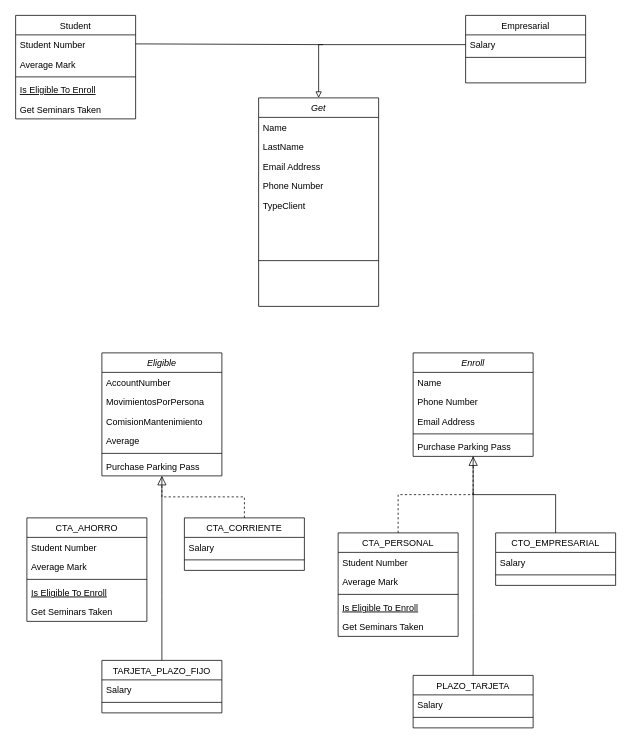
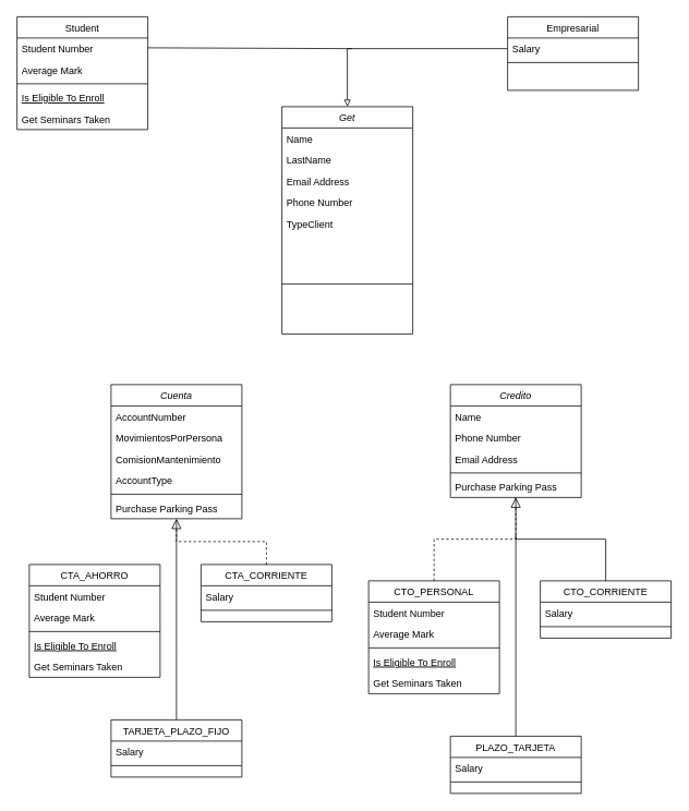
  <mxCell id="0" />
  <mxCell id="1" parent="0" />
  <mxCell id="2" value="Get" style="swimlane;fontStyle=2;align=center;verticalAlign=top;childLayout=stackLayout;horizontal=1;startSize=26;horizontalStack=0;resizeParent=1;resizeLast=0;collapsible=1;marginBottom=0;rounded=0;shadow=0;strokeWidth=1;" parent="1" vertex="1"><mxGeometry x="344" y="130" width="160" height="278" as="geometry"><mxRectangle x="230" y="140" width="160" height="26" as="alternateBounds" /></mxGeometry></mxCell>
  <mxCell id="3" value="Name" style="text;align=left;verticalAlign=top;spacingLeft=4;spacingRight=4;overflow=hidden;rotatable=0;points=[[0,0.5],[1,0.5]];portConstraint=eastwest;" parent="2" vertex="1"><mxGeometry y="26" width="160" height="26" as="geometry" /></mxCell>
  <mxCell id="4" value="LastName" style="text;align=left;verticalAlign=top;spacingLeft=4;spacingRight=4;overflow=hidden;rotatable=0;points=[[0,0.5],[1,0.5]];portConstraint=eastwest;rounded=0;shadow=0;html=0;" parent="2" vertex="1"><mxGeometry y="52" width="160" height="26" as="geometry" /></mxCell>
  <mxCell id="5" value="Email Address" style="text;align=left;verticalAlign=top;spacingLeft=4;spacingRight=4;overflow=hidden;rotatable=0;points=[[0,0.5],[1,0.5]];portConstraint=eastwest;rounded=0;shadow=0;html=0;" parent="2" vertex="1"><mxGeometry y="78" width="160" height="26" as="geometry" /></mxCell>
  <mxCell id="6" value="Phone Number" style="text;align=left;verticalAlign=top;spacingLeft=4;spacingRight=4;overflow=hidden;rotatable=0;points=[[0,0.5],[1,0.5]];portConstraint=eastwest;" parent="2" vertex="1"><mxGeometry y="104" width="160" height="26" as="geometry" /></mxCell>
  <mxCell id="7" value="TypeClient" style="text;align=left;verticalAlign=top;spacingLeft=4;spacingRight=4;overflow=hidden;rotatable=0;points=[[0,0.5],[1,0.5]];portConstraint=eastwest;" vertex="1" parent="2"><mxGeometry y="130" width="160" height="26" as="geometry" /></mxCell>
  <mxCell id="8" value="" style="line;html=1;strokeWidth=1;align=left;verticalAlign=middle;spacingTop=-1;spacingLeft=3;spacingRight=3;rotatable=0;labelPosition=right;points=[];portConstraint=eastwest;" parent="2" vertex="1"><mxGeometry y="156" width="160" height="122" as="geometry" /></mxCell>
  <mxCell id="9" value="Student" style="swimlane;fontStyle=0;align=center;verticalAlign=top;childLayout=stackLayout;horizontal=1;startSize=26;horizontalStack=0;resizeParent=1;resizeLast=0;collapsible=1;marginBottom=0;rounded=0;shadow=0;strokeWidth=1;" parent="1" vertex="1"><mxGeometry x="20" y="20" width="160" height="138" as="geometry"><mxRectangle x="130" y="380" width="160" height="26" as="alternateBounds" /></mxGeometry></mxCell>
  <mxCell id="10" value="Student Number" style="text;align=left;verticalAlign=top;spacingLeft=4;spacingRight=4;overflow=hidden;rotatable=0;points=[[0,0.5],[1,0.5]];portConstraint=eastwest;" parent="9" vertex="1"><mxGeometry y="26" width="160" height="26" as="geometry" /></mxCell>
  <mxCell id="11" value="Average Mark" style="text;align=left;verticalAlign=top;spacingLeft=4;spacingRight=4;overflow=hidden;rotatable=0;points=[[0,0.5],[1,0.5]];portConstraint=eastwest;rounded=0;shadow=0;html=0;" parent="9" vertex="1"><mxGeometry y="52" width="160" height="26" as="geometry" /></mxCell>
  <mxCell id="12" value="" style="line;html=1;strokeWidth=1;align=left;verticalAlign=middle;spacingTop=-1;spacingLeft=3;spacingRight=3;rotatable=0;labelPosition=right;points=[];portConstraint=eastwest;" parent="9" vertex="1"><mxGeometry y="78" width="160" height="8" as="geometry" /></mxCell>
  <mxCell id="13" value="Is Eligible To Enroll" style="text;align=left;verticalAlign=top;spacingLeft=4;spacingRight=4;overflow=hidden;rotatable=0;points=[[0,0.5],[1,0.5]];portConstraint=eastwest;fontStyle=4" parent="9" vertex="1"><mxGeometry y="86" width="160" height="26" as="geometry" /></mxCell>
  <mxCell id="14" value="Get Seminars Taken" style="text;align=left;verticalAlign=top;spacingLeft=4;spacingRight=4;overflow=hidden;rotatable=0;points=[[0,0.5],[1,0.5]];portConstraint=eastwest;" parent="9" vertex="1"><mxGeometry y="112" width="160" height="26" as="geometry" /></mxCell>
  <mxCell id="15" value="Empresarial" style="swimlane;fontStyle=0;align=center;verticalAlign=top;childLayout=stackLayout;horizontal=1;startSize=26;horizontalStack=0;resizeParent=1;resizeLast=0;collapsible=1;marginBottom=0;rounded=0;shadow=0;strokeWidth=1;" parent="1" vertex="1"><mxGeometry x="620" y="20" width="160" height="90" as="geometry"><mxRectangle x="340" y="380" width="170" height="26" as="alternateBounds" /></mxGeometry></mxCell>
  <mxCell id="16" value="Salary" style="text;align=left;verticalAlign=top;spacingLeft=4;spacingRight=4;overflow=hidden;rotatable=0;points=[[0,0.5],[1,0.5]];portConstraint=eastwest;" parent="15" vertex="1"><mxGeometry y="26" width="160" height="26" as="geometry" /></mxCell>
  <mxCell id="17" value="" style="line;html=1;strokeWidth=1;align=left;verticalAlign=middle;spacingTop=-1;spacingLeft=3;spacingRight=3;rotatable=0;labelPosition=right;points=[];portConstraint=eastwest;" parent="15" vertex="1"><mxGeometry y="52" width="160" height="8" as="geometry" /></mxCell>
- <mxCell id="18" value="Eligible" style="swimlane;fontStyle=2;align=center;verticalAlign=top;childLayout=stackLayout;horizontal=1;startSize=26;horizontalStack=0;resizeParent=1;resizeLast=0;collapsible=1;marginBottom=0;rounded=0;shadow=0;strokeWidth=1;" vertex="1" parent="1"><mxGeometry x="135" y="470" width="160" height="164" as="geometry"><mxRectangle x="230" y="140" width="160" height="26" as="alternateBounds" /></mxGeometry></mxCell>
+ <mxCell id="18" value="Cuenta" style="swimlane;fontStyle=2;align=center;verticalAlign=top;childLayout=stackLayout;horizontal=1;startSize=26;horizontalStack=0;resizeParent=1;resizeLast=0;collapsible=1;marginBottom=0;rounded=0;shadow=0;strokeWidth=1;" vertex="1" parent="1"><mxGeometry x="135" y="470" width="160" height="164" as="geometry"><mxRectangle x="230" y="140" width="160" height="26" as="alternateBounds" /></mxGeometry></mxCell>
  <mxCell id="19" value="AccountNumber" style="text;align=left;verticalAlign=top;spacingLeft=4;spacingRight=4;overflow=hidden;rotatable=0;points=[[0,0.5],[1,0.5]];portConstraint=eastwest;" vertex="1" parent="18"><mxGeometry y="26" width="160" height="26" as="geometry" /></mxCell>
  <mxCell id="20" value="MovimientosPorPersona" style="text;align=left;verticalAlign=top;spacingLeft=4;spacingRight=4;overflow=hidden;rotatable=0;points=[[0,0.5],[1,0.5]];portConstraint=eastwest;rounded=0;shadow=0;html=0;" vertex="1" parent="18"><mxGeometry y="52" width="160" height="26" as="geometry" /></mxCell>
  <mxCell id="21" value="ComisionMantenimiento" style="text;align=left;verticalAlign=top;spacingLeft=4;spacingRight=4;overflow=hidden;rotatable=0;points=[[0,0.5],[1,0.5]];portConstraint=eastwest;rounded=0;shadow=0;html=0;" vertex="1" parent="18"><mxGeometry y="78" width="160" height="26" as="geometry" /></mxCell>
- <mxCell id="22" value="Average" style="text;align=left;verticalAlign=top;spacingLeft=4;spacingRight=4;overflow=hidden;rotatable=0;points=[[0,0.5],[1,0.5]];portConstraint=eastwest;rounded=0;shadow=0;html=0;" vertex="1" parent="18"><mxGeometry y="104" width="160" height="26" as="geometry" /></mxCell>
+ <mxCell id="22" value="AccountType" style="text;align=left;verticalAlign=top;spacingLeft=4;spacingRight=4;overflow=hidden;rotatable=0;points=[[0,0.5],[1,0.5]];portConstraint=eastwest;rounded=0;shadow=0;html=0;" vertex="1" parent="18"><mxGeometry y="104" width="160" height="26" as="geometry" /></mxCell>
  <mxCell id="23" value="" style="line;html=1;strokeWidth=1;align=left;verticalAlign=middle;spacingTop=-1;spacingLeft=3;spacingRight=3;rotatable=0;labelPosition=right;points=[];portConstraint=eastwest;" vertex="1" parent="18"><mxGeometry y="130" width="160" height="8" as="geometry" /></mxCell>
  <mxCell id="24" value="Purchase Parking Pass" style="text;align=left;verticalAlign=top;spacingLeft=4;spacingRight=4;overflow=hidden;rotatable=0;points=[[0,0.5],[1,0.5]];portConstraint=eastwest;" vertex="1" parent="18"><mxGeometry y="138" width="160" height="26" as="geometry" /></mxCell>
  <mxCell id="25" value="CTA_AHORRO" style="swimlane;fontStyle=0;align=center;verticalAlign=top;childLayout=stackLayout;horizontal=1;startSize=26;horizontalStack=0;resizeParent=1;resizeLast=0;collapsible=1;marginBottom=0;rounded=0;shadow=0;strokeWidth=1;" vertex="1" parent="1"><mxGeometry x="35" y="690" width="160" height="138" as="geometry"><mxRectangle x="130" y="380" width="160" height="26" as="alternateBounds" /></mxGeometry></mxCell>
  <mxCell id="26" value="Student Number" style="text;align=left;verticalAlign=top;spacingLeft=4;spacingRight=4;overflow=hidden;rotatable=0;points=[[0,0.5],[1,0.5]];portConstraint=eastwest;" vertex="1" parent="25"><mxGeometry y="26" width="160" height="26" as="geometry" /></mxCell>
  <mxCell id="27" value="Average Mark" style="text;align=left;verticalAlign=top;spacingLeft=4;spacingRight=4;overflow=hidden;rotatable=0;points=[[0,0.5],[1,0.5]];portConstraint=eastwest;rounded=0;shadow=0;html=0;" vertex="1" parent="25"><mxGeometry y="52" width="160" height="26" as="geometry" /></mxCell>
  <mxCell id="28" value="" style="line;html=1;strokeWidth=1;align=left;verticalAlign=middle;spacingTop=-1;spacingLeft=3;spacingRight=3;rotatable=0;labelPosition=right;points=[];portConstraint=eastwest;" vertex="1" parent="25"><mxGeometry y="78" width="160" height="8" as="geometry" /></mxCell>
  <mxCell id="29" value="Is Eligible To Enroll" style="text;align=left;verticalAlign=top;spacingLeft=4;spacingRight=4;overflow=hidden;rotatable=0;points=[[0,0.5],[1,0.5]];portConstraint=eastwest;fontStyle=4" vertex="1" parent="25"><mxGeometry y="86" width="160" height="26" as="geometry" /></mxCell>
  <mxCell id="30" value="Get Seminars Taken" style="text;align=left;verticalAlign=top;spacingLeft=4;spacingRight=4;overflow=hidden;rotatable=0;points=[[0,0.5],[1,0.5]];portConstraint=eastwest;" vertex="1" parent="25"><mxGeometry y="112" width="160" height="26" as="geometry" /></mxCell>
  <mxCell id="31" value="CTA_CORRIENTE" style="swimlane;fontStyle=0;align=center;verticalAlign=top;childLayout=stackLayout;horizontal=1;startSize=26;horizontalStack=0;resizeParent=1;resizeLast=0;collapsible=1;marginBottom=0;rounded=0;shadow=0;strokeWidth=1;" vertex="1" parent="1"><mxGeometry x="245" y="690" width="160" height="70" as="geometry"><mxRectangle x="340" y="380" width="170" height="26" as="alternateBounds" /></mxGeometry></mxCell>
  <mxCell id="32" value="Salary" style="text;align=left;verticalAlign=top;spacingLeft=4;spacingRight=4;overflow=hidden;rotatable=0;points=[[0,0.5],[1,0.5]];portConstraint=eastwest;" vertex="1" parent="31"><mxGeometry y="26" width="160" height="26" as="geometry" /></mxCell>
  <mxCell id="33" value="" style="line;html=1;strokeWidth=1;align=left;verticalAlign=middle;spacingTop=-1;spacingLeft=3;spacingRight=3;rotatable=0;labelPosition=right;points=[];portConstraint=eastwest;" vertex="1" parent="31"><mxGeometry y="52" width="160" height="8" as="geometry" /></mxCell>
  <mxCell id="34" value="TARJETA_PLAZO_FIJO" style="swimlane;fontStyle=0;align=center;verticalAlign=top;childLayout=stackLayout;horizontal=1;startSize=26;horizontalStack=0;resizeParent=1;resizeLast=0;collapsible=1;marginBottom=0;rounded=0;shadow=0;strokeWidth=1;" vertex="1" parent="1"><mxGeometry x="135" y="880" width="160" height="70" as="geometry"><mxRectangle x="340" y="380" width="170" height="26" as="alternateBounds" /></mxGeometry></mxCell>
  <mxCell id="35" value="Salary" style="text;align=left;verticalAlign=top;spacingLeft=4;spacingRight=4;overflow=hidden;rotatable=0;points=[[0,0.5],[1,0.5]];portConstraint=eastwest;" vertex="1" parent="34"><mxGeometry y="26" width="160" height="26" as="geometry" /></mxCell>
  <mxCell id="36" value="" style="line;html=1;strokeWidth=1;align=left;verticalAlign=middle;spacingTop=-1;spacingLeft=3;spacingRight=3;rotatable=0;labelPosition=right;points=[];portConstraint=eastwest;" vertex="1" parent="34"><mxGeometry y="52" width="160" height="8" as="geometry" /></mxCell>
- <mxCell id="37" value="Enroll" style="swimlane;fontStyle=2;align=center;verticalAlign=top;childLayout=stackLayout;horizontal=1;startSize=26;horizontalStack=0;resizeParent=1;resizeLast=0;collapsible=1;marginBottom=0;rounded=0;shadow=0;strokeWidth=1;" vertex="1" parent="1"><mxGeometry x="550" y="470" width="160" height="138" as="geometry"><mxRectangle x="230" y="140" width="160" height="26" as="alternateBounds" /></mxGeometry></mxCell>
+ <mxCell id="37" value="Credito" style="swimlane;fontStyle=2;align=center;verticalAlign=top;childLayout=stackLayout;horizontal=1;startSize=26;horizontalStack=0;resizeParent=1;resizeLast=0;collapsible=1;marginBottom=0;rounded=0;shadow=0;strokeWidth=1;" vertex="1" parent="1"><mxGeometry x="550" y="470" width="160" height="138" as="geometry"><mxRectangle x="230" y="140" width="160" height="26" as="alternateBounds" /></mxGeometry></mxCell>
  <mxCell id="38" value="Name" style="text;align=left;verticalAlign=top;spacingLeft=4;spacingRight=4;overflow=hidden;rotatable=0;points=[[0,0.5],[1,0.5]];portConstraint=eastwest;" vertex="1" parent="37"><mxGeometry y="26" width="160" height="26" as="geometry" /></mxCell>
  <mxCell id="39" value="Phone Number" style="text;align=left;verticalAlign=top;spacingLeft=4;spacingRight=4;overflow=hidden;rotatable=0;points=[[0,0.5],[1,0.5]];portConstraint=eastwest;rounded=0;shadow=0;html=0;" vertex="1" parent="37"><mxGeometry y="52" width="160" height="26" as="geometry" /></mxCell>
  <mxCell id="40" value="Email Address" style="text;align=left;verticalAlign=top;spacingLeft=4;spacingRight=4;overflow=hidden;rotatable=0;points=[[0,0.5],[1,0.5]];portConstraint=eastwest;rounded=0;shadow=0;html=0;" vertex="1" parent="37"><mxGeometry y="78" width="160" height="26" as="geometry" /></mxCell>
  <mxCell id="41" value="" style="line;html=1;strokeWidth=1;align=left;verticalAlign=middle;spacingTop=-1;spacingLeft=3;spacingRight=3;rotatable=0;labelPosition=right;points=[];portConstraint=eastwest;" vertex="1" parent="37"><mxGeometry y="104" width="160" height="8" as="geometry" /></mxCell>
  <mxCell id="42" value="Purchase Parking Pass" style="text;align=left;verticalAlign=top;spacingLeft=4;spacingRight=4;overflow=hidden;rotatable=0;points=[[0,0.5],[1,0.5]];portConstraint=eastwest;" vertex="1" parent="37"><mxGeometry y="112" width="160" height="26" as="geometry" /></mxCell>
- <mxCell id="43" value="CTA_PERSONAL" style="swimlane;fontStyle=0;align=center;verticalAlign=top;childLayout=stackLayout;horizontal=1;startSize=26;horizontalStack=0;resizeParent=1;resizeLast=0;collapsible=1;marginBottom=0;rounded=0;shadow=0;strokeWidth=1;" vertex="1" parent="1"><mxGeometry x="450" y="710" width="160" height="138" as="geometry"><mxRectangle x="130" y="380" width="160" height="26" as="alternateBounds" /></mxGeometry></mxCell>
+ <mxCell id="43" value="CTO_PERSONAL" style="swimlane;fontStyle=0;align=center;verticalAlign=top;childLayout=stackLayout;horizontal=1;startSize=26;horizontalStack=0;resizeParent=1;resizeLast=0;collapsible=1;marginBottom=0;rounded=0;shadow=0;strokeWidth=1;" vertex="1" parent="1"><mxGeometry x="450" y="710" width="160" height="138" as="geometry"><mxRectangle x="130" y="380" width="160" height="26" as="alternateBounds" /></mxGeometry></mxCell>
  <mxCell id="44" value="Student Number" style="text;align=left;verticalAlign=top;spacingLeft=4;spacingRight=4;overflow=hidden;rotatable=0;points=[[0,0.5],[1,0.5]];portConstraint=eastwest;" vertex="1" parent="43"><mxGeometry y="26" width="160" height="26" as="geometry" /></mxCell>
  <mxCell id="45" value="Average Mark" style="text;align=left;verticalAlign=top;spacingLeft=4;spacingRight=4;overflow=hidden;rotatable=0;points=[[0,0.5],[1,0.5]];portConstraint=eastwest;rounded=0;shadow=0;html=0;" vertex="1" parent="43"><mxGeometry y="52" width="160" height="26" as="geometry" /></mxCell>
  <mxCell id="46" value="" style="line;html=1;strokeWidth=1;align=left;verticalAlign=middle;spacingTop=-1;spacingLeft=3;spacingRight=3;rotatable=0;labelPosition=right;points=[];portConstraint=eastwest;" vertex="1" parent="43"><mxGeometry y="78" width="160" height="8" as="geometry" /></mxCell>
  <mxCell id="47" value="Is Eligible To Enroll" style="text;align=left;verticalAlign=top;spacingLeft=4;spacingRight=4;overflow=hidden;rotatable=0;points=[[0,0.5],[1,0.5]];portConstraint=eastwest;fontStyle=4" vertex="1" parent="43"><mxGeometry y="86" width="160" height="26" as="geometry" /></mxCell>
  <mxCell id="48" value="Get Seminars Taken" style="text;align=left;verticalAlign=top;spacingLeft=4;spacingRight=4;overflow=hidden;rotatable=0;points=[[0,0.5],[1,0.5]];portConstraint=eastwest;" vertex="1" parent="43"><mxGeometry y="112" width="160" height="26" as="geometry" /></mxCell>
- <mxCell id="49" value="CTO_EMPRESARIAL" style="swimlane;fontStyle=0;align=center;verticalAlign=top;childLayout=stackLayout;horizontal=1;startSize=26;horizontalStack=0;resizeParent=1;resizeLast=0;collapsible=1;marginBottom=0;rounded=0;shadow=0;strokeWidth=1;" vertex="1" parent="1"><mxGeometry x="660" y="710" width="160" height="70" as="geometry"><mxRectangle x="340" y="380" width="170" height="26" as="alternateBounds" /></mxGeometry></mxCell>
+ <mxCell id="49" value="CTO_CORRIENTE" style="swimlane;fontStyle=0;align=center;verticalAlign=top;childLayout=stackLayout;horizontal=1;startSize=26;horizontalStack=0;resizeParent=1;resizeLast=0;collapsible=1;marginBottom=0;rounded=0;shadow=0;strokeWidth=1;" vertex="1" parent="1"><mxGeometry x="660" y="710" width="160" height="70" as="geometry"><mxRectangle x="340" y="380" width="170" height="26" as="alternateBounds" /></mxGeometry></mxCell>
  <mxCell id="50" value="Salary" style="text;align=left;verticalAlign=top;spacingLeft=4;spacingRight=4;overflow=hidden;rotatable=0;points=[[0,0.5],[1,0.5]];portConstraint=eastwest;" vertex="1" parent="49"><mxGeometry y="26" width="160" height="26" as="geometry" /></mxCell>
  <mxCell id="51" value="" style="line;html=1;strokeWidth=1;align=left;verticalAlign=middle;spacingTop=-1;spacingLeft=3;spacingRight=3;rotatable=0;labelPosition=right;points=[];portConstraint=eastwest;" vertex="1" parent="49"><mxGeometry y="52" width="160" height="8" as="geometry" /></mxCell>
  <mxCell id="52" value="PLAZO_TARJETA" style="swimlane;fontStyle=0;align=center;verticalAlign=top;childLayout=stackLayout;horizontal=1;startSize=26;horizontalStack=0;resizeParent=1;resizeLast=0;collapsible=1;marginBottom=0;rounded=0;shadow=0;strokeWidth=1;" vertex="1" parent="1"><mxGeometry x="550" y="900" width="160" height="70" as="geometry"><mxRectangle x="340" y="380" width="170" height="26" as="alternateBounds" /></mxGeometry></mxCell>
  <mxCell id="53" value="Salary" style="text;align=left;verticalAlign=top;spacingLeft=4;spacingRight=4;overflow=hidden;rotatable=0;points=[[0,0.5],[1,0.5]];portConstraint=eastwest;" vertex="1" parent="52"><mxGeometry y="26" width="160" height="26" as="geometry" /></mxCell>
  <mxCell id="54" value="" style="line;html=1;strokeWidth=1;align=left;verticalAlign=middle;spacingTop=-1;spacingLeft=3;spacingRight=3;rotatable=0;labelPosition=right;points=[];portConstraint=eastwest;" vertex="1" parent="52"><mxGeometry y="52" width="160" height="8" as="geometry" /></mxCell>
  <mxCell id="55" value="" style="group" vertex="1" connectable="0" parent="1"><mxGeometry x="215" y="795" as="geometry" /></mxCell>
  <mxCell id="56" value="" style="endArrow=block;endSize=10;endFill=0;shadow=0;strokeWidth=1;rounded=0;edgeStyle=elbowEdgeStyle;elbow=vertical;dashed=1;" edge="1" parent="55" source="31" target="18"><mxGeometry width="160" relative="1" as="geometry"><mxPoint x="-90" y="-92" as="sourcePoint" /><mxPoint x="10" y="-194" as="targetPoint" /></mxGeometry></mxCell>
  <mxCell id="57" value="" style="endArrow=none;html=1;rounded=0;" edge="1" parent="55"><mxGeometry width="50" height="50" relative="1" as="geometry"><mxPoint y="85" as="sourcePoint" /><mxPoint y="-160" as="targetPoint" /><Array as="points"><mxPoint /></Array></mxGeometry></mxCell>
  <mxCell id="58" value="" style="group" vertex="1" connectable="0" parent="1"><mxGeometry x="630" y="815" as="geometry" /></mxCell>
  <mxCell id="59" value="" style="endArrow=block;endSize=10;endFill=0;shadow=0;strokeWidth=1;rounded=0;edgeStyle=elbowEdgeStyle;elbow=vertical;dashed=1;" edge="1" parent="58" source="43" target="37"><mxGeometry width="160" relative="1" as="geometry"><mxPoint x="-100" y="-262" as="sourcePoint" /><mxPoint x="-100" y="-262" as="targetPoint" /></mxGeometry></mxCell>
  <mxCell id="60" value="" style="endArrow=none;endSize=10;endFill=0;shadow=0;strokeWidth=1;rounded=0;edgeStyle=elbowEdgeStyle;elbow=vertical;" edge="1" parent="58" source="49" target="37"><mxGeometry width="160" relative="1" as="geometry"><mxPoint x="-90" y="-92" as="sourcePoint" /><mxPoint x="10" y="-194" as="targetPoint" /></mxGeometry></mxCell>
  <mxCell id="61" value="" style="endArrow=none;html=1;rounded=0;" edge="1" parent="58"><mxGeometry width="50" height="50" relative="1" as="geometry"><mxPoint y="85" as="sourcePoint" /><mxPoint y="-160" as="targetPoint" /><Array as="points"><mxPoint /></Array></mxGeometry></mxCell>
  <mxCell id="62" style="edgeStyle=none;rounded=0;orthogonalLoop=1;jettySize=auto;html=1;exitX=0;exitY=0.5;exitDx=0;exitDy=0;entryX=0.5;entryY=0;entryDx=0;entryDy=0;endArrow=block;endFill=0;strokeWidth=1;sourcePerimeterSpacing=0;" edge="1" parent="1" source="16" target="2"><mxGeometry relative="1" as="geometry"><mxPoint x="350" y="59" as="targetPoint" /><Array as="points"><mxPoint x="424" y="59" /></Array></mxGeometry></mxCell>
  <mxCell id="63" value="" style="endArrow=none;html=1;rounded=0;exitX=1;exitY=0.5;exitDx=0;exitDy=0;" edge="1" parent="1"><mxGeometry width="50" height="50" relative="1" as="geometry"><mxPoint x="180" y="58" as="sourcePoint" /><mxPoint x="430" y="59" as="targetPoint" /></mxGeometry></mxCell>
